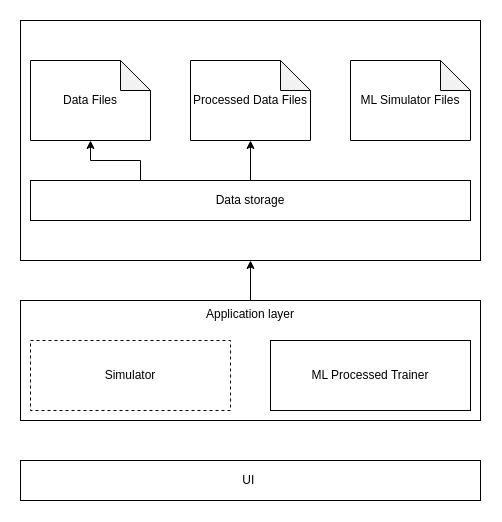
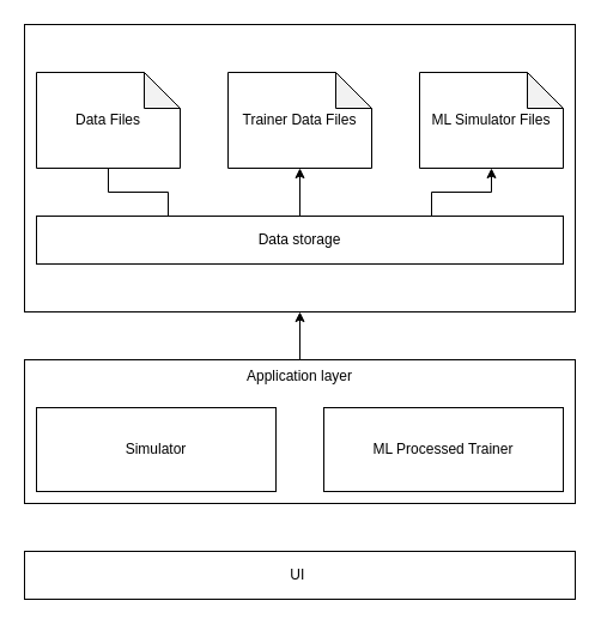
  <mxCell id="0" />
  <mxCell id="1" parent="0" />
  <mxCell id="2" style="edgeStyle=orthogonalEdgeStyle;rounded=0;orthogonalLoop=1;jettySize=auto;html=1;exitX=0.5;exitY=0;exitDx=0;exitDy=0;entryX=0.5;entryY=1;entryDx=0;entryDy=0;" parent="1" source="3" target="7" edge="1"><mxGeometry relative="1" as="geometry" /></mxCell>
  <mxCell id="3" value="Application layer" style="rounded=0;whiteSpace=wrap;html=1;verticalAlign=top;fillColor=none;" parent="1" vertex="1"><mxGeometry x="20" y="300" width="460" height="120" as="geometry" /></mxCell>
- <mxCell id="4" value="Simulator" style="rounded=0;whiteSpace=wrap;html=1;dashed=1;" parent="1" vertex="1"><mxGeometry x="30" y="340" width="200" height="70" as="geometry" /></mxCell>
+ <mxCell id="4" value="Simulator" style="rounded=0;whiteSpace=wrap;html=1;" parent="1" vertex="1"><mxGeometry x="30" y="340" width="200" height="70" as="geometry" /></mxCell>
  <mxCell id="5" value="ML Processed Trainer" style="rounded=0;whiteSpace=wrap;html=1;" parent="1" vertex="1"><mxGeometry x="270" y="340" width="200" height="70" as="geometry" /></mxCell>
  <mxCell id="6" value="UI&amp;nbsp;" style="rounded=0;whiteSpace=wrap;html=1;" parent="1" vertex="1"><mxGeometry x="20" y="460" width="460" height="40" as="geometry" /></mxCell>
  <mxCell id="7" value="" style="rounded=0;whiteSpace=wrap;html=1;verticalAlign=top;fillColor=none;" parent="1" vertex="1"><mxGeometry x="20" y="20" width="460" height="240" as="geometry" /></mxCell>
  <mxCell id="8" value="Data Files" style="shape=note;whiteSpace=wrap;html=1;backgroundOutline=1;darkOpacity=0.05;" parent="1" vertex="1"><mxGeometry x="30" y="60" width="120" height="80" as="geometry" /></mxCell>
- <mxCell id="9" value="Processed Data Files" style="shape=note;whiteSpace=wrap;html=1;backgroundOutline=1;darkOpacity=0.05;" parent="1" vertex="1"><mxGeometry x="190" y="60" width="120" height="80" as="geometry" /></mxCell>
+ <mxCell id="9" value="Trainer Data Files" style="shape=note;whiteSpace=wrap;html=1;backgroundOutline=1;darkOpacity=0.05;" parent="1" vertex="1"><mxGeometry x="190" y="60" width="120" height="80" as="geometry" /></mxCell>
  <mxCell id="10" value="ML Simulator Files" style="shape=note;whiteSpace=wrap;html=1;backgroundOutline=1;darkOpacity=0.05;" parent="1" vertex="1"><mxGeometry x="350" y="60" width="120" height="80" as="geometry" /></mxCell>
- <mxCell id="11" style="edgeStyle=orthogonalEdgeStyle;rounded=0;orthogonalLoop=1;jettySize=auto;html=1;exitX=0.25;exitY=0;exitDx=0;exitDy=0;entryX=0.5;entryY=1;entryDx=0;entryDy=0;entryPerimeter=0;" parent="1" source="14" target="8" edge="1"><mxGeometry relative="1" as="geometry" /></mxCell>
+ <mxCell id="11" style="edgeStyle=orthogonalEdgeStyle;rounded=0;orthogonalLoop=1;jettySize=auto;html=1;exitX=0.25;exitY=0;exitDx=0;exitDy=0;entryX=0.5;entryY=1;entryDx=0;entryDy=0;entryPerimeter=0;endArrow=none;" parent="1" source="14" target="8" edge="1"><mxGeometry relative="1" as="geometry" /></mxCell>
  <mxCell id="12" style="edgeStyle=orthogonalEdgeStyle;rounded=0;orthogonalLoop=1;jettySize=auto;html=1;exitX=0.5;exitY=0;exitDx=0;exitDy=0;entryX=0.5;entryY=1;entryDx=0;entryDy=0;entryPerimeter=0;" parent="1" source="14" target="9" edge="1"><mxGeometry relative="1" as="geometry" /></mxCell>
+ <mxCell id="13" style="edgeStyle=orthogonalEdgeStyle;rounded=0;orthogonalLoop=1;jettySize=auto;html=1;exitX=0.75;exitY=0;exitDx=0;exitDy=0;entryX=0.5;entryY=1;entryDx=0;entryDy=0;entryPerimeter=0;" parent="1" source="14" target="10" edge="1"><mxGeometry relative="1" as="geometry" /></mxCell>
  <mxCell id="14" value="Data storage" style="rounded=0;whiteSpace=wrap;html=1;" parent="1" vertex="1"><mxGeometry x="30" y="180" width="440" height="40" as="geometry" /></mxCell>
